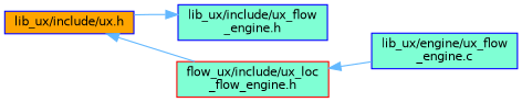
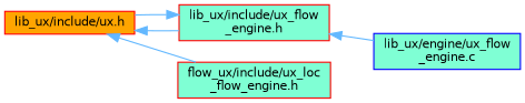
  digraph {
    rankdir=LR
    node [color=red fillcolor=aquamarine fontname=Helvetica fontsize=10 shape=box style=filled]
    edge [color=steelblue1 dir=back fontname=Helvetica fontsize=10 labelfontname=Helvetica labelfontsize=10 style=solid]
-   n1 [color=blue fillcolor=orange fontcolor=black height=0.2 label="lib_ux/include/ux.h" width=0.4]
-   n2 [color=blue height=0.2 label="lib_ux/include/ux_flow\l_engine.h" width=0.4]
+   n1 [fillcolor=orange fontcolor=black height=0.2 label="lib_ux/include/ux.h" width=0.4]
+   n2 [height=0.2 label="lib_ux/include/ux_flow\l_engine.h" width=0.4]
    n3 [height=0.2 label="flow_ux/include/ux_loc\l_flow_engine.h" width=0.4]
    n4 [color=blue height=0.2 label="lib_ux/engine/ux_flow\l_engine.c" width=0.4]
+   n1 -> n2
    n1 -> n3
    n2 -> n1
-   n3 -> n4
+   n2 -> n4
  }
